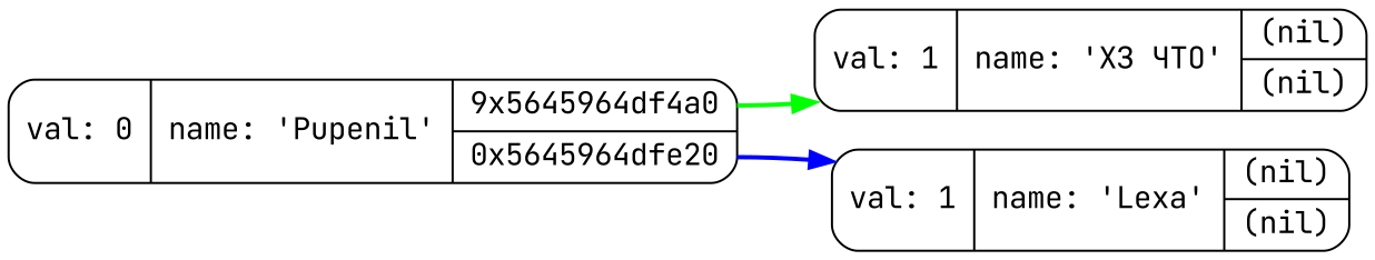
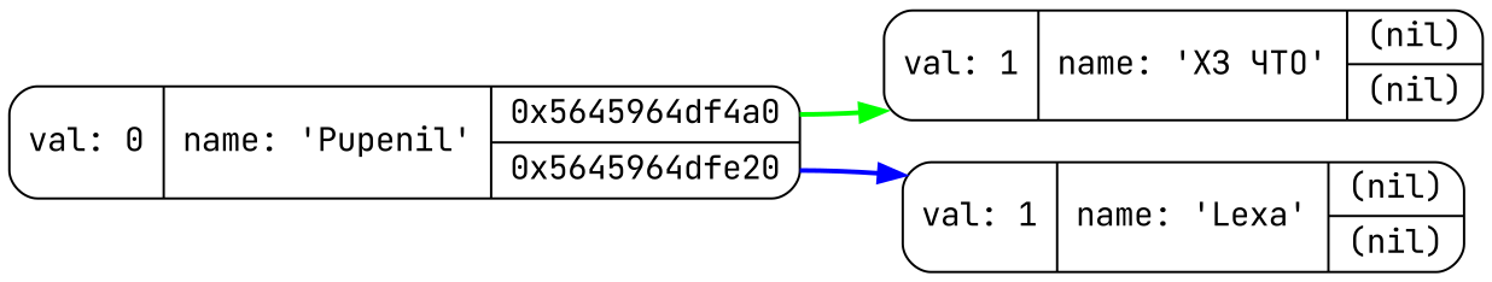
  digraph {
    rankdir=LR
    fontname="JetBrains Mono"
    node [shape=Mrecord fontname="JetBrains Mono"]
    edge [penwidth=2 fontname="JetBrains Mono"]
    n1 [label="{val: 1 | name: 'ХЗ ЧТО' | {<left> (nil) | <right> (nil)}}"]
    n2 [label="{val: 1 | name: 'Lexa' | {<left> (nil) | <right> (nil)}}"]
-   n3 [label="{val: 0 | name: 'Pupenil' | {<left> 9x5645964df4a0 | <right> 0x5645964dfe20}}"]
+   n3 [label="{val: 0 | name: 'Pupenil' | {<left> 0x5645964df4a0 | <right> 0x5645964dfe20}}"]
    n3 -> n1 [color=green tailport=left]
    n3 -> n2 [color=blue tailport=right]
  }
